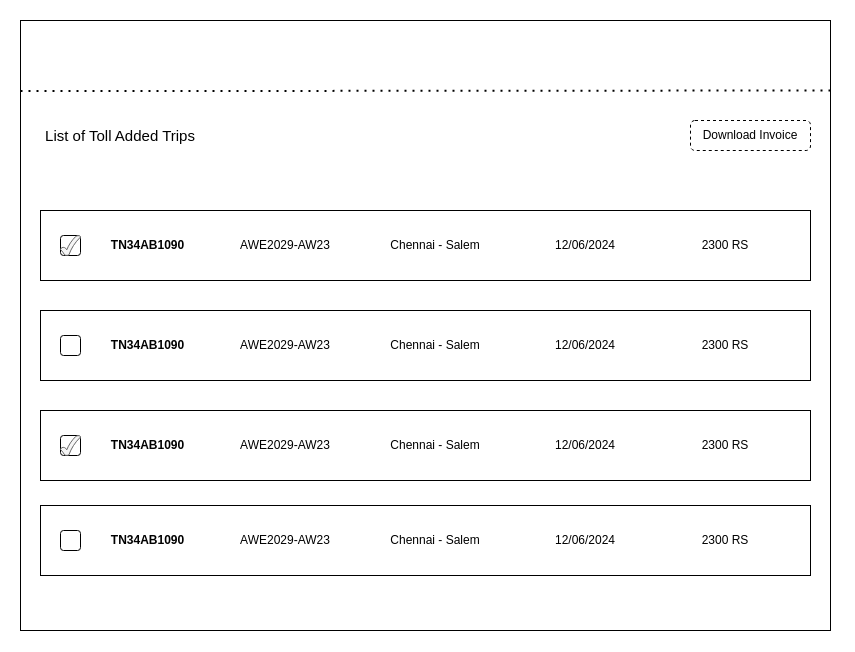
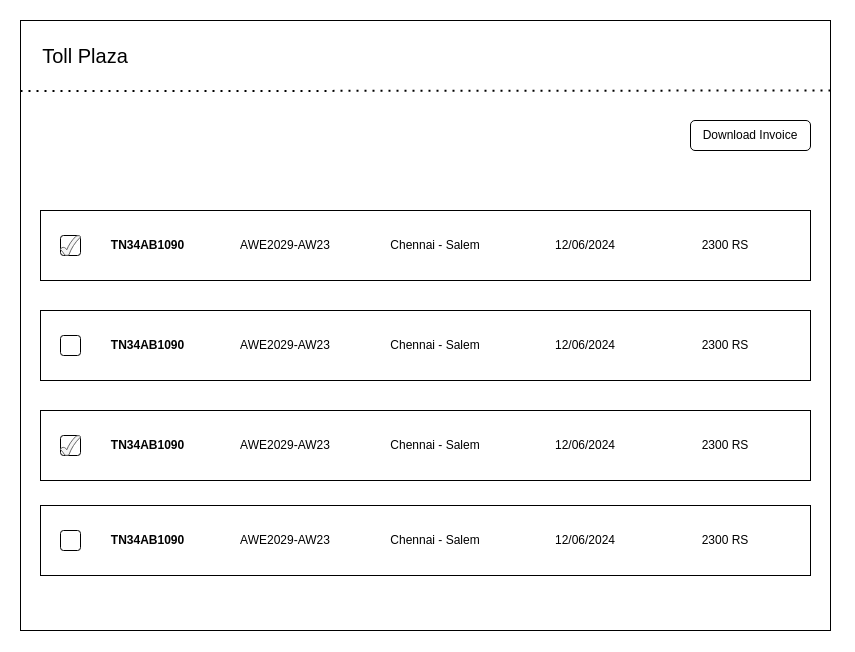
  <mxCell id="0" />
  <mxCell id="1" parent="0" />
  <mxCell id="2" value="" style="rounded=0;whiteSpace=wrap;html=1;" vertex="1" parent="1"><mxGeometry x="20" y="20" width="810" height="610" as="geometry" /></mxCell>
+ <mxCell id="3" value="Toll Plaza" style="text;html=1;align=center;verticalAlign=middle;whiteSpace=wrap;rounded=0;fontSize=20;" vertex="1" parent="1"><mxGeometry x="30" y="40" width="110" height="30" as="geometry" /></mxCell>
  <mxCell id="4" value="" style="endArrow=none;dashed=1;html=1;dashPattern=1 3;strokeWidth=2;rounded=0;exitX=0.002;exitY=0.068;exitDx=0;exitDy=0;exitPerimeter=0;entryX=1.005;entryY=0.067;entryDx=0;entryDy=0;entryPerimeter=0;" edge="1" parent="1"><mxGeometry width="50" height="50" relative="1" as="geometry"><mxPoint x="20" y="90.61" as="sourcePoint" /><mxPoint x="832.43" y="90" as="targetPoint" /></mxGeometry></mxCell>
- <mxCell id="5" value="List of Toll Added Trips" style="text;html=1;align=center;verticalAlign=middle;whiteSpace=wrap;rounded=0;fontSize=15;" vertex="1" parent="1"><mxGeometry x="40" y="120" width="160" height="30" as="geometry" /></mxCell>
- <mxCell id="6" value="Download Invoice" style="rounded=1;whiteSpace=wrap;html=1;dashed=1;" vertex="1" parent="1"><mxGeometry x="690" y="120" width="120" height="30" as="geometry" /></mxCell>
+ <mxCell id="6" value="Download Invoice" style="rounded=1;whiteSpace=wrap;html=1;" vertex="1" parent="1"><mxGeometry x="690" y="120" width="120" height="30" as="geometry" /></mxCell>
  <mxCell id="7" value="" style="rounded=0;whiteSpace=wrap;html=1;" vertex="1" parent="1"><mxGeometry x="40" y="210" width="770" height="70" as="geometry" /></mxCell>
  <mxCell id="8" value="TN34AB1090" style="text;html=1;align=center;verticalAlign=middle;whiteSpace=wrap;rounded=0;fontStyle=1" vertex="1" parent="1"><mxGeometry x="110" y="230" width="75" height="30" as="geometry" /></mxCell>
  <mxCell id="9" value="" style="rounded=1;whiteSpace=wrap;html=1;" vertex="1" parent="1"><mxGeometry x="60" y="235" width="20" height="20" as="geometry" /></mxCell>
  <mxCell id="10" value="AWE2029-AW23" style="text;html=1;align=center;verticalAlign=middle;whiteSpace=wrap;rounded=0;fontStyle=0" vertex="1" parent="1"><mxGeometry x="230" y="230" width="110" height="30" as="geometry" /></mxCell>
  <mxCell id="11" value="Chennai - Salem" style="text;html=1;align=center;verticalAlign=middle;whiteSpace=wrap;rounded=0;fontStyle=0" vertex="1" parent="1"><mxGeometry x="380" y="230" width="110" height="30" as="geometry" /></mxCell>
  <mxCell id="12" value="12/06/2024" style="text;html=1;align=center;verticalAlign=middle;whiteSpace=wrap;rounded=0;fontStyle=0" vertex="1" parent="1"><mxGeometry x="530" y="230" width="110" height="30" as="geometry" /></mxCell>
  <mxCell id="13" value="2300 RS" style="text;html=1;align=center;verticalAlign=middle;whiteSpace=wrap;rounded=0;fontStyle=0" vertex="1" parent="1"><mxGeometry x="670" y="230" width="110" height="30" as="geometry" /></mxCell>
  <mxCell id="14" value="" style="rounded=0;whiteSpace=wrap;html=1;" vertex="1" parent="1"><mxGeometry x="40" y="310" width="770" height="70" as="geometry" /></mxCell>
  <mxCell id="15" value="TN34AB1090" style="text;html=1;align=center;verticalAlign=middle;whiteSpace=wrap;rounded=0;fontStyle=1" vertex="1" parent="1"><mxGeometry x="110" y="330" width="75" height="30" as="geometry" /></mxCell>
  <mxCell id="16" value="" style="rounded=1;whiteSpace=wrap;html=1;" vertex="1" parent="1"><mxGeometry x="60" y="335" width="20" height="20" as="geometry" /></mxCell>
  <mxCell id="17" value="AWE2029-AW23" style="text;html=1;align=center;verticalAlign=middle;whiteSpace=wrap;rounded=0;fontStyle=0" vertex="1" parent="1"><mxGeometry x="230" y="330" width="110" height="30" as="geometry" /></mxCell>
  <mxCell id="18" value="Chennai - Salem" style="text;html=1;align=center;verticalAlign=middle;whiteSpace=wrap;rounded=0;fontStyle=0" vertex="1" parent="1"><mxGeometry x="380" y="330" width="110" height="30" as="geometry" /></mxCell>
  <mxCell id="19" value="12/06/2024" style="text;html=1;align=center;verticalAlign=middle;whiteSpace=wrap;rounded=0;fontStyle=0" vertex="1" parent="1"><mxGeometry x="530" y="330" width="110" height="30" as="geometry" /></mxCell>
  <mxCell id="20" value="2300 RS" style="text;html=1;align=center;verticalAlign=middle;whiteSpace=wrap;rounded=0;fontStyle=0" vertex="1" parent="1"><mxGeometry x="670" y="330" width="110" height="30" as="geometry" /></mxCell>
  <mxCell id="21" value="" style="rounded=0;whiteSpace=wrap;html=1;" vertex="1" parent="1"><mxGeometry x="40" y="410" width="770" height="70" as="geometry" /></mxCell>
  <mxCell id="22" value="TN34AB1090" style="text;html=1;align=center;verticalAlign=middle;whiteSpace=wrap;rounded=0;fontStyle=1" vertex="1" parent="1"><mxGeometry x="110" y="430" width="75" height="30" as="geometry" /></mxCell>
  <mxCell id="23" value="" style="rounded=1;whiteSpace=wrap;html=1;" vertex="1" parent="1"><mxGeometry x="60" y="435" width="20" height="20" as="geometry" /></mxCell>
  <mxCell id="24" value="AWE2029-AW23" style="text;html=1;align=center;verticalAlign=middle;whiteSpace=wrap;rounded=0;fontStyle=0" vertex="1" parent="1"><mxGeometry x="230" y="430" width="110" height="30" as="geometry" /></mxCell>
  <mxCell id="25" value="Chennai - Salem" style="text;html=1;align=center;verticalAlign=middle;whiteSpace=wrap;rounded=0;fontStyle=0" vertex="1" parent="1"><mxGeometry x="380" y="430" width="110" height="30" as="geometry" /></mxCell>
  <mxCell id="26" value="12/06/2024" style="text;html=1;align=center;verticalAlign=middle;whiteSpace=wrap;rounded=0;fontStyle=0" vertex="1" parent="1"><mxGeometry x="530" y="430" width="110" height="30" as="geometry" /></mxCell>
  <mxCell id="27" value="2300 RS" style="text;html=1;align=center;verticalAlign=middle;whiteSpace=wrap;rounded=0;fontStyle=0" vertex="1" parent="1"><mxGeometry x="670" y="430" width="110" height="30" as="geometry" /></mxCell>
  <mxCell id="28" value="" style="rounded=0;whiteSpace=wrap;html=1;" vertex="1" parent="1"><mxGeometry x="40" y="505" width="770" height="70" as="geometry" /></mxCell>
  <mxCell id="29" value="TN34AB1090" style="text;html=1;align=center;verticalAlign=middle;whiteSpace=wrap;rounded=0;fontStyle=1" vertex="1" parent="1"><mxGeometry x="110" y="525" width="75" height="30" as="geometry" /></mxCell>
  <mxCell id="30" value="" style="rounded=1;whiteSpace=wrap;html=1;" vertex="1" parent="1"><mxGeometry x="60" y="530" width="20" height="20" as="geometry" /></mxCell>
  <mxCell id="31" value="AWE2029-AW23" style="text;html=1;align=center;verticalAlign=middle;whiteSpace=wrap;rounded=0;fontStyle=0" vertex="1" parent="1"><mxGeometry x="230" y="525" width="110" height="30" as="geometry" /></mxCell>
  <mxCell id="32" value="Chennai - Salem" style="text;html=1;align=center;verticalAlign=middle;whiteSpace=wrap;rounded=0;fontStyle=0" vertex="1" parent="1"><mxGeometry x="380" y="525" width="110" height="30" as="geometry" /></mxCell>
  <mxCell id="33" value="12/06/2024" style="text;html=1;align=center;verticalAlign=middle;whiteSpace=wrap;rounded=0;fontStyle=0" vertex="1" parent="1"><mxGeometry x="530" y="525" width="110" height="30" as="geometry" /></mxCell>
  <mxCell id="34" value="2300 RS" style="text;html=1;align=center;verticalAlign=middle;whiteSpace=wrap;rounded=0;fontStyle=0" vertex="1" parent="1"><mxGeometry x="670" y="525" width="110" height="30" as="geometry" /></mxCell>
  <mxCell id="35" value="" style="verticalLabelPosition=bottom;verticalAlign=top;html=1;shape=mxgraph.basic.tick;fillColor=#f5f5f5;fontColor=#333333;strokeColor=#666666;" vertex="1" parent="1"><mxGeometry x="60" y="235" width="20" height="20" as="geometry" /></mxCell>
  <mxCell id="36" value="" style="verticalLabelPosition=bottom;verticalAlign=top;html=1;shape=mxgraph.basic.tick;fillColor=#f5f5f5;fontColor=#333333;strokeColor=#666666;" vertex="1" parent="1"><mxGeometry x="60" y="435" width="20" height="20" as="geometry" /></mxCell>
